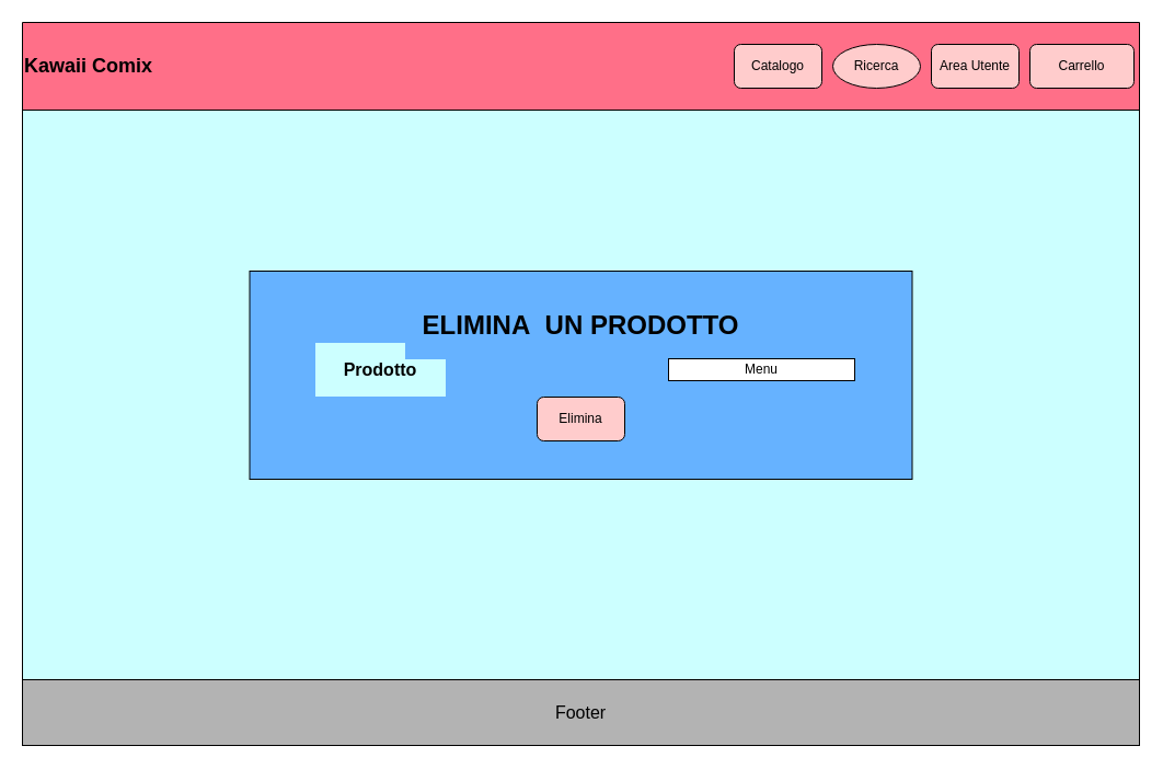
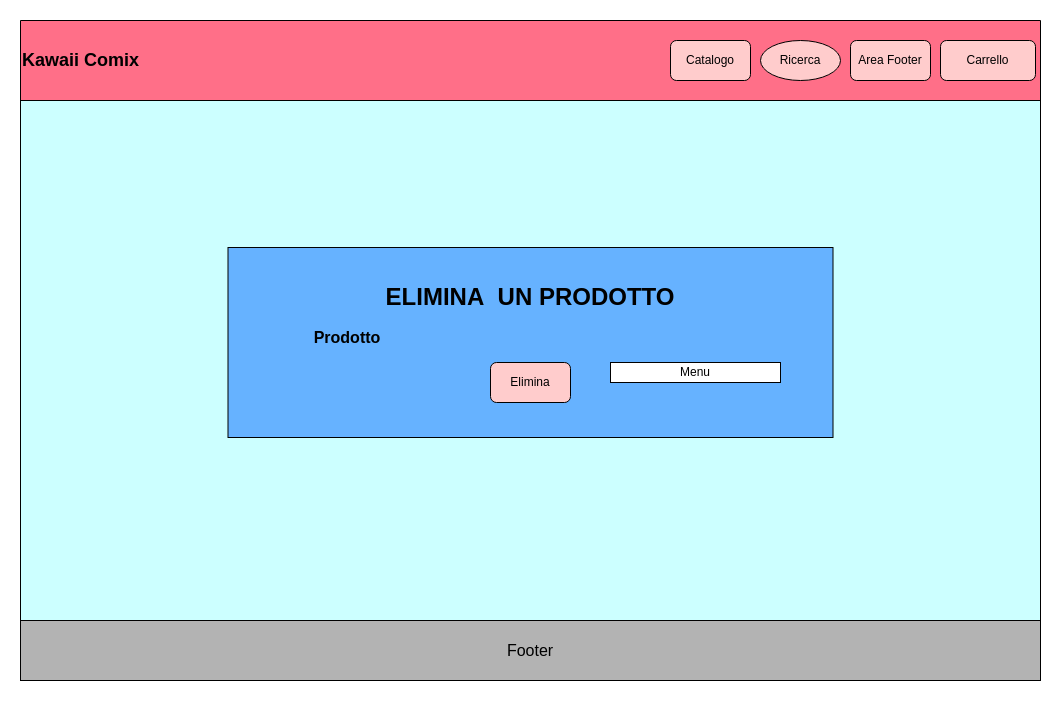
  <mxCell id="0" />
  <mxCell id="1" parent="0" />
  <mxCell id="2" value="&lt;font style=&quot;font-size: 18px;&quot;&gt;Kawaii Comix&lt;/font&gt;" style="swimlane;whiteSpace=wrap;html=1;startSize=80;fillColor=#FF6F88;align=left;strokeColor=#000000;" parent="1" vertex="1"><mxGeometry x="20" y="20" width="1020" height="644" as="geometry" /></mxCell>
  <mxCell id="3" value="" style="whiteSpace=wrap;html=1;fillColor=#CCFFFF;align=left;" parent="2" vertex="1"><mxGeometry y="80" width="1020" height="520" as="geometry" /></mxCell>
  <mxCell id="4" value="Catalogo" style="rounded=1;whiteSpace=wrap;html=1;fillColor=#FFCCCC;" parent="2" vertex="1"><mxGeometry x="650" y="20" width="80" height="40" as="geometry" /></mxCell>
  <mxCell id="5" value="Ricerca" style="ellipse;whiteSpace=wrap;html=1;fillColor=#FFCCCC;" parent="2" vertex="1"><mxGeometry x="740" y="20" width="80" height="40" as="geometry" /></mxCell>
- <mxCell id="6" value="Area Utente" style="rounded=1;whiteSpace=wrap;html=1;fillColor=#FFCCCC;" parent="2" vertex="1"><mxGeometry x="830" y="20" width="80" height="40" as="geometry" /></mxCell>
+ <mxCell id="6" value="Area Footer" style="rounded=1;whiteSpace=wrap;html=1;fillColor=#FFCCCC;" parent="2" vertex="1"><mxGeometry x="830" y="20" width="80" height="40" as="geometry" /></mxCell>
  <mxCell id="7" value="Carrello" style="rounded=1;whiteSpace=wrap;html=1;fillColor=#FFCCCC;" parent="2" vertex="1"><mxGeometry x="920" y="20" width="95" height="40" as="geometry" /></mxCell>
  <mxCell id="8" value="" style="rounded=0;whiteSpace=wrap;html=1;fillColor=#66B2FF;align=left;" parent="2" vertex="1"><mxGeometry x="207.5" y="227" width="605" height="190" as="geometry" /></mxCell>
  <mxCell id="9" value="Elimina" style="rounded=1;whiteSpace=wrap;html=1;fillColor=#FFCCCC;" parent="2" vertex="1"><mxGeometry x="470" y="342" width="80" height="40" as="geometry" /></mxCell>
- <mxCell id="10" value="&lt;font size=&quot;3&quot;&gt;&lt;b&gt;Prodotto&lt;/b&gt;&lt;br&gt;&lt;/font&gt;" style="rounded=0;whiteSpace=wrap;html=1;fillColor=#ccffff;strokeColor=#66B2FF;" parent="2" vertex="1"><mxGeometry x="267" y="292" width="120" height="50" as="geometry" /></mxCell>
+ <mxCell id="10" value="&lt;font size=&quot;3&quot;&gt;&lt;b&gt;Prodotto&lt;/b&gt;&lt;br&gt;&lt;/font&gt;" style="rounded=0;whiteSpace=wrap;html=1;fillColor=#66B2FF;strokeColor=#66B2FF;" parent="2" vertex="1"><mxGeometry x="267" y="292" width="120" height="50" as="geometry" /></mxCell>
  <mxCell id="11" value="&lt;h1&gt;ELIMINA&amp;nbsp; UN PRODOTTO&lt;/h1&gt;" style="rounded=0;whiteSpace=wrap;html=1;fillColor=#66B2FF;strokeColor=#66B2FF;" parent="2" vertex="1"><mxGeometry x="350" y="247" width="320" height="60" as="geometry" /></mxCell>
  <mxCell id="12" style="edgeStyle=orthogonalEdgeStyle;rounded=0;orthogonalLoop=1;jettySize=auto;html=1;exitX=0.5;exitY=1;exitDx=0;exitDy=0;" parent="2" edge="1"><mxGeometry relative="1" as="geometry"><mxPoint x="590" y="219" as="sourcePoint" /><mxPoint x="590" y="219" as="targetPoint" /></mxGeometry></mxCell>
- <mxCell id="13" value="Menu" style="rounded=0;whiteSpace=wrap;html=1;" parent="2" vertex="1"><mxGeometry x="590" y="307" width="170" height="20" as="geometry" /></mxCell>
+ <mxCell id="13" value="Menu" style="rounded=0;whiteSpace=wrap;html=1;" parent="2" vertex="1"><mxGeometry x="590" y="342" width="170" height="20" as="geometry" /></mxCell>
  <mxCell id="14" value="" style="endArrow=none;html=1;rounded=0;" parent="1" edge="1"><mxGeometry width="50" height="50" relative="1" as="geometry"><mxPoint x="20" y="620" as="sourcePoint" /><mxPoint x="1020" y="620" as="targetPoint" /></mxGeometry></mxCell>
  <mxCell id="15" value="&lt;font size=&quot;3&quot;&gt;Footer&lt;/font&gt;" style="whiteSpace=wrap;html=1;fillColor=#B3B3B3;" parent="1" vertex="1"><mxGeometry x="20" y="620" width="1020" height="60" as="geometry" /></mxCell>
